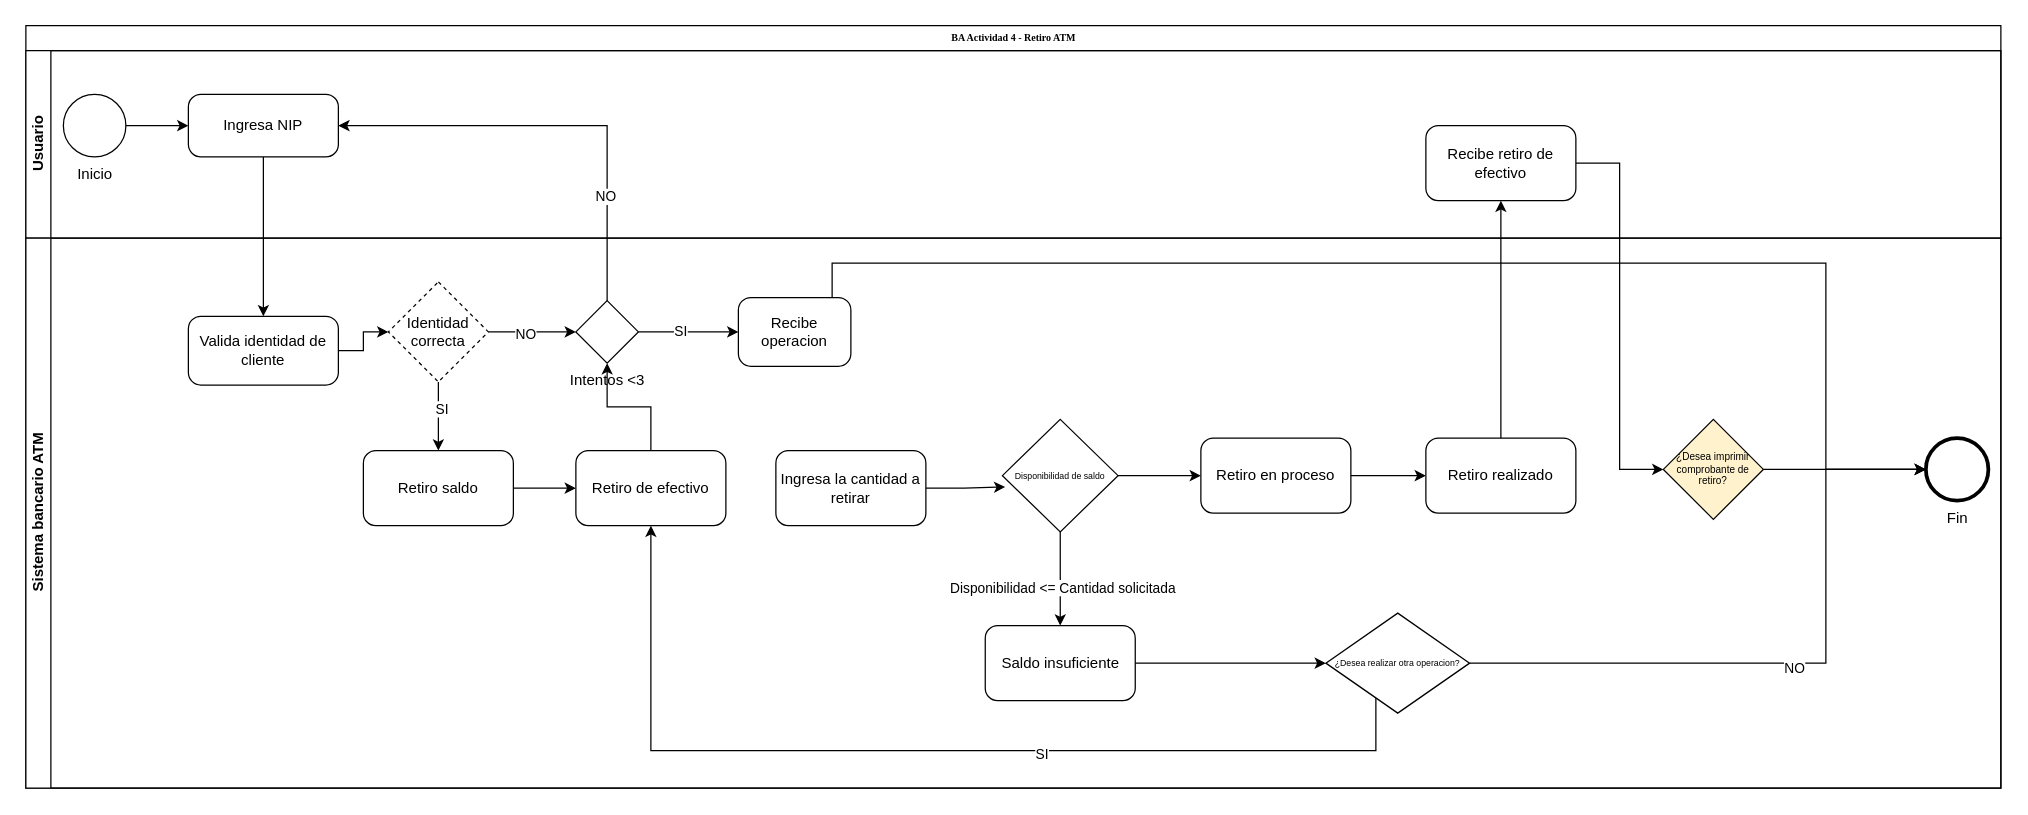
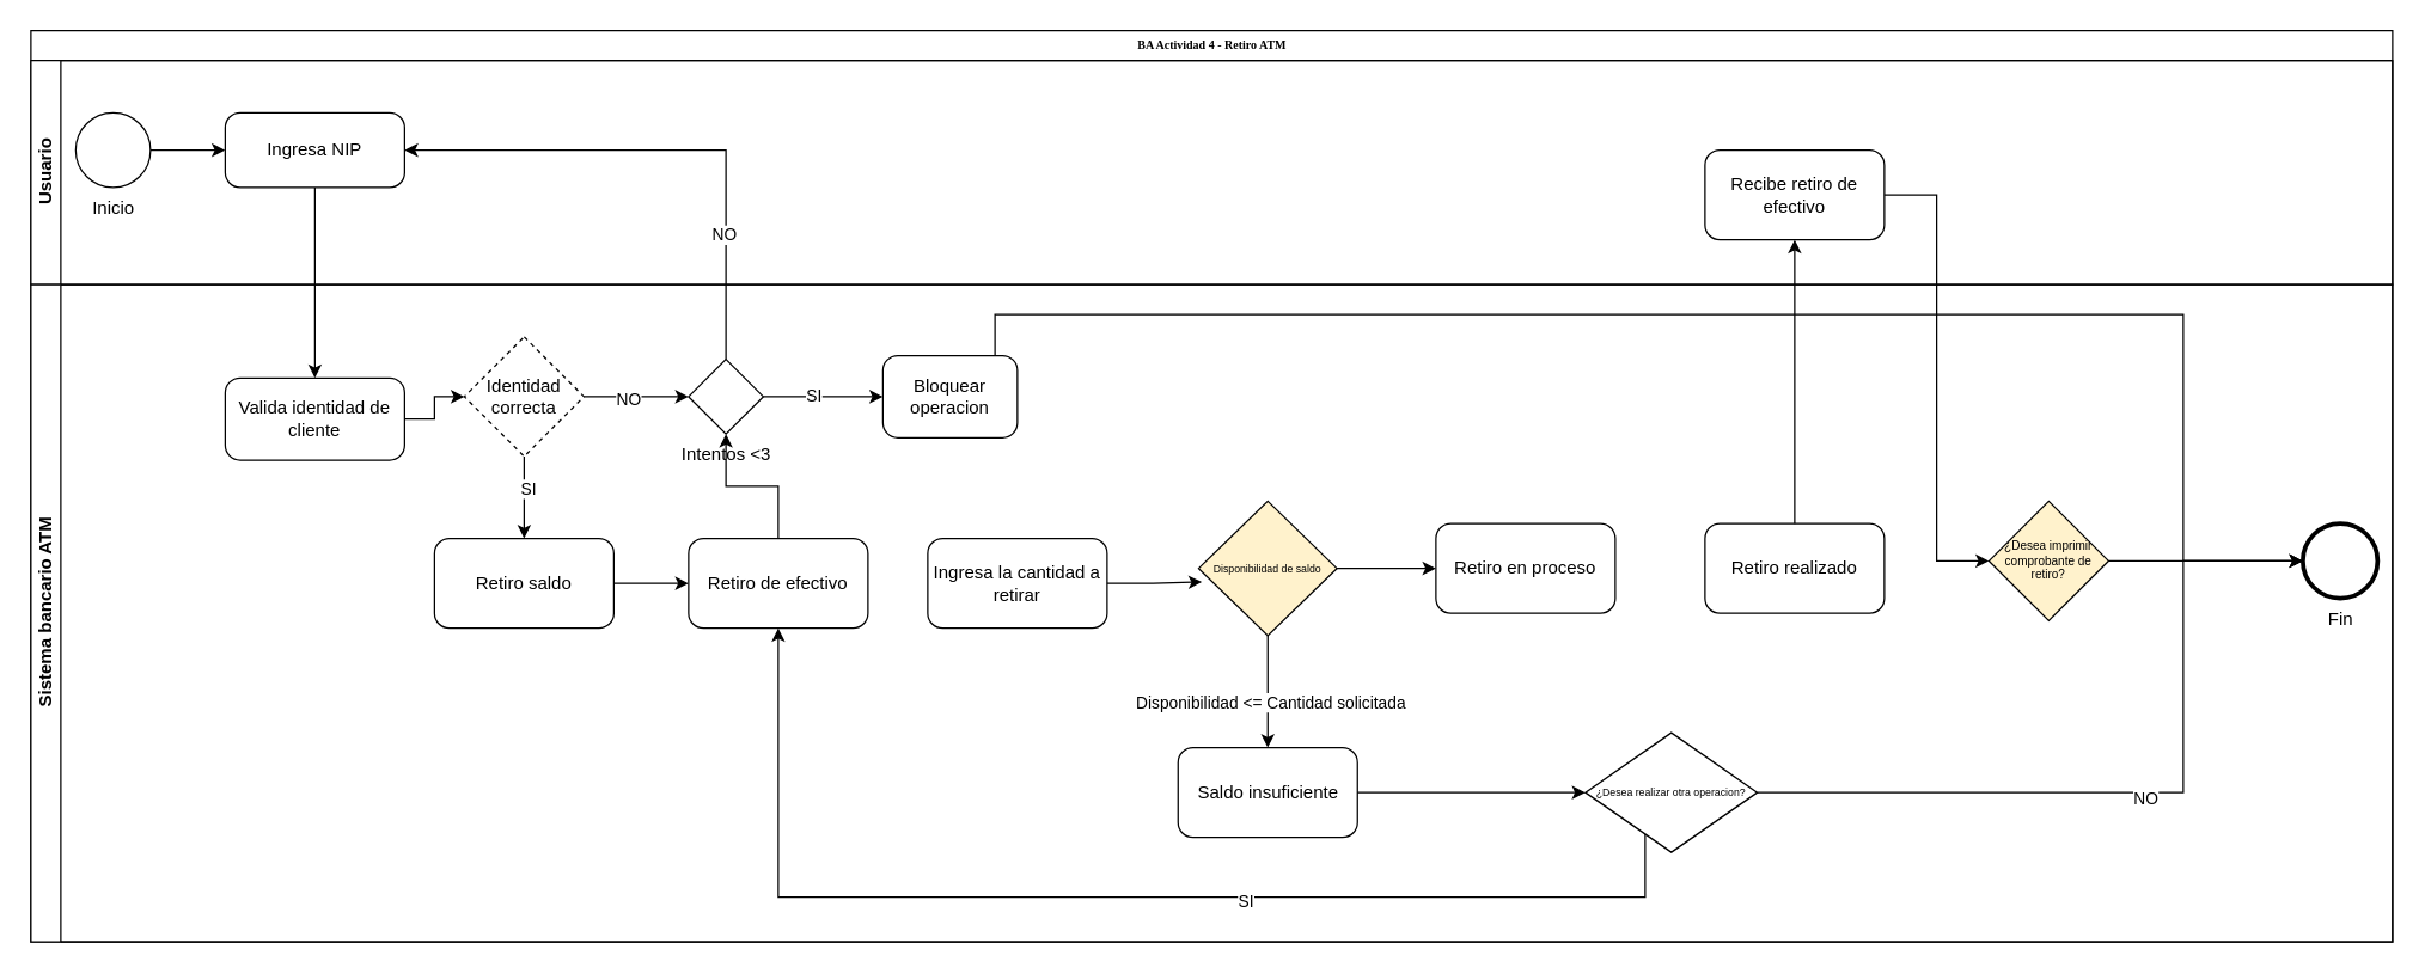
  <mxCell id="0" />
  <mxCell id="1" parent="0" />
  <mxCell id="2" value="BA Actividad 4 - Retiro ATM" style="swimlane;html=1;childLayout=stackLayout;horizontal=1;startSize=20;horizontalStack=0;rounded=0;shadow=0;labelBackgroundColor=none;strokeWidth=1;fontFamily=Verdana;fontSize=8;align=center;" parent="1" vertex="1"><mxGeometry x="20" y="20" width="1580" height="610" as="geometry" /></mxCell>
  <mxCell id="3" value="Usuario" style="swimlane;html=1;startSize=20;horizontal=0;" parent="2" vertex="1"><mxGeometry y="20" width="1580" height="150" as="geometry" /></mxCell>
  <mxCell id="4" value="Inicio" style="points=[[0.145,0.145,0],[0.5,0,0],[0.855,0.145,0],[1,0.5,0],[0.855,0.855,0],[0.5,1,0],[0.145,0.855,0],[0,0.5,0]];shape=mxgraph.bpmn.event;html=1;verticalLabelPosition=bottom;labelBackgroundColor=#ffffff;verticalAlign=top;align=center;perimeter=ellipsePerimeter;outlineConnect=0;aspect=fixed;outline=standard;symbol=general;" parent="3" vertex="1"><mxGeometry x="30" y="35" width="50" height="50" as="geometry" /></mxCell>
  <mxCell id="5" value="Ingresa NIP" style="points=[[0.25,0,0],[0.5,0,0],[0.75,0,0],[1,0.25,0],[1,0.5,0],[1,0.75,0],[0.75,1,0],[0.5,1,0],[0.25,1,0],[0,0.75,0],[0,0.5,0],[0,0.25,0]];shape=mxgraph.bpmn.task;whiteSpace=wrap;rectStyle=rounded;size=10;html=1;container=1;expand=0;collapsible=0;taskMarker=abstract;" parent="3" vertex="1"><mxGeometry x="130" y="35" width="120" height="50" as="geometry" /></mxCell>
  <mxCell id="6" style="edgeStyle=orthogonalEdgeStyle;rounded=0;orthogonalLoop=1;jettySize=auto;html=1;entryX=0;entryY=0.5;entryDx=0;entryDy=0;entryPerimeter=0;" parent="3" source="4" target="5" edge="1"><mxGeometry relative="1" as="geometry" /></mxCell>
  <mxCell id="7" value="Recibe retiro de efectivo" style="points=[[0.25,0,0],[0.5,0,0],[0.75,0,0],[1,0.25,0],[1,0.5,0],[1,0.75,0],[0.75,1,0],[0.5,1,0],[0.25,1,0],[0,0.75,0],[0,0.5,0],[0,0.25,0]];shape=mxgraph.bpmn.task;whiteSpace=wrap;rectStyle=rounded;size=10;html=1;container=1;expand=0;collapsible=0;taskMarker=abstract;" parent="3" vertex="1"><mxGeometry x="1120" y="60" width="120" height="60" as="geometry" /></mxCell>
  <mxCell id="8" value="Sistema bancario ATM" style="swimlane;html=1;startSize=20;horizontal=0;" parent="2" vertex="1"><mxGeometry y="170" width="1580" height="440" as="geometry" /></mxCell>
  <mxCell id="9" value="" style="edgeStyle=orthogonalEdgeStyle;rounded=0;orthogonalLoop=1;jettySize=auto;html=1;" parent="8" source="10" target="19" edge="1"><mxGeometry relative="1" as="geometry" /></mxCell>
  <mxCell id="10" value="Valida identidad de cliente" style="points=[[0.25,0,0],[0.5,0,0],[0.75,0,0],[1,0.25,0],[1,0.5,0],[1,0.75,0],[0.75,1,0],[0.5,1,0],[0.25,1,0],[0,0.75,0],[0,0.5,0],[0,0.25,0]];shape=mxgraph.bpmn.task;whiteSpace=wrap;rectStyle=rounded;size=10;html=1;container=1;expand=0;collapsible=0;taskMarker=abstract;" parent="8" vertex="1"><mxGeometry x="130" y="62.5" width="120" height="55" as="geometry" /></mxCell>
  <mxCell id="11" value="" style="edgeStyle=orthogonalEdgeStyle;rounded=0;orthogonalLoop=1;jettySize=auto;html=1;entryX=0;entryY=0.5;entryDx=0;entryDy=0;entryPerimeter=0;" parent="8" source="13" target="14" edge="1"><mxGeometry relative="1" as="geometry"><mxPoint x="555" y="65" as="targetPoint" /></mxGeometry></mxCell>
  <mxCell id="12" value="SI" style="edgeLabel;html=1;align=center;verticalAlign=middle;resizable=0;points=[];" parent="11" vertex="1" connectable="0"><mxGeometry x="-0.173" y="1" relative="1" as="geometry"><mxPoint as="offset" /></mxGeometry></mxCell>
  <mxCell id="13" value="Intentos &amp;lt;3" style="points=[[0.25,0.25,0],[0.5,0,0],[0.75,0.25,0],[1,0.5,0],[0.75,0.75,0],[0.5,1,0],[0.25,0.75,0],[0,0.5,0]];shape=mxgraph.bpmn.gateway2;html=1;verticalLabelPosition=bottom;labelBackgroundColor=#ffffff;verticalAlign=top;align=center;perimeter=rhombusPerimeter;outlineConnect=0;outline=none;symbol=none;" parent="8" vertex="1"><mxGeometry x="440" y="50" width="50" height="50" as="geometry" /></mxCell>
- <mxCell id="14" value="Recibe operacion" style="points=[[0.25,0,0],[0.5,0,0],[0.75,0,0],[1,0.25,0],[1,0.5,0],[1,0.75,0],[0.75,1,0],[0.5,1,0],[0.25,1,0],[0,0.75,0],[0,0.5,0],[0,0.25,0]];shape=mxgraph.bpmn.task;whiteSpace=wrap;rectStyle=rounded;size=10;html=1;container=1;expand=0;collapsible=0;taskMarker=abstract;" parent="8" vertex="1"><mxGeometry x="570" y="47.5" width="90" height="55" as="geometry" /></mxCell>
+ <mxCell id="14" value="Bloquear operacion" style="points=[[0.25,0,0],[0.5,0,0],[0.75,0,0],[1,0.25,0],[1,0.5,0],[1,0.75,0],[0.75,1,0],[0.5,1,0],[0.25,1,0],[0,0.75,0],[0,0.5,0],[0,0.25,0]];shape=mxgraph.bpmn.task;whiteSpace=wrap;rectStyle=rounded;size=10;html=1;container=1;expand=0;collapsible=0;taskMarker=abstract;" parent="8" vertex="1"><mxGeometry x="570" y="47.5" width="90" height="55" as="geometry" /></mxCell>
  <mxCell id="15" style="edgeStyle=orthogonalEdgeStyle;rounded=0;orthogonalLoop=1;jettySize=auto;html=1;" parent="8" source="19" target="13" edge="1"><mxGeometry relative="1" as="geometry" /></mxCell>
  <mxCell id="16" value="NO" style="edgeLabel;html=1;align=center;verticalAlign=middle;resizable=0;points=[];" parent="15" vertex="1" connectable="0"><mxGeometry x="-0.16" y="-1" relative="1" as="geometry"><mxPoint as="offset" /></mxGeometry></mxCell>
  <mxCell id="17" value="" style="edgeStyle=orthogonalEdgeStyle;rounded=0;orthogonalLoop=1;jettySize=auto;html=1;entryX=0.5;entryY=0;entryDx=0;entryDy=0;entryPerimeter=0;" parent="8" source="19" target="21" edge="1"><mxGeometry relative="1" as="geometry"><mxPoint x="330" y="205" as="targetPoint" /><Array as="points" /></mxGeometry></mxCell>
  <mxCell id="18" value="SI" style="edgeLabel;html=1;align=center;verticalAlign=middle;resizable=0;points=[];" parent="17" vertex="1" connectable="0"><mxGeometry x="-0.244" y="2" relative="1" as="geometry"><mxPoint as="offset" /></mxGeometry></mxCell>
  <mxCell id="19" value="Identidad correcta" style="rhombus;whiteSpace=wrap;html=1;dashed=1;" parent="8" vertex="1"><mxGeometry x="290" y="35" width="80" height="80" as="geometry" /></mxCell>
  <mxCell id="20" value="" style="edgeStyle=orthogonalEdgeStyle;rounded=0;orthogonalLoop=1;jettySize=auto;html=1;" parent="8" source="21" target="23" edge="1"><mxGeometry relative="1" as="geometry" /></mxCell>
  <mxCell id="21" value="Retiro saldo" style="points=[[0.25,0,0],[0.5,0,0],[0.75,0,0],[1,0.25,0],[1,0.5,0],[1,0.75,0],[0.75,1,0],[0.5,1,0],[0.25,1,0],[0,0.75,0],[0,0.5,0],[0,0.25,0]];shape=mxgraph.bpmn.task;whiteSpace=wrap;rectStyle=rounded;size=10;html=1;container=1;expand=0;collapsible=0;taskMarker=abstract;" parent="8" vertex="1"><mxGeometry x="270" y="170" width="120" height="60" as="geometry" /></mxCell>
  <mxCell id="22" value="" style="edgeStyle=orthogonalEdgeStyle;rounded=0;orthogonalLoop=1;jettySize=auto;html=1;" parent="8" source="23" target="13" edge="1"><mxGeometry relative="1" as="geometry" /></mxCell>
  <mxCell id="23" value="Retiro de efectivo" style="points=[[0.25,0,0],[0.5,0,0],[0.75,0,0],[1,0.25,0],[1,0.5,0],[1,0.75,0],[0.75,1,0],[0.5,1,0],[0.25,1,0],[0,0.75,0],[0,0.5,0],[0,0.25,0]];shape=mxgraph.bpmn.task;whiteSpace=wrap;rectStyle=rounded;size=10;html=1;container=1;expand=0;collapsible=0;taskMarker=abstract;" parent="8" vertex="1"><mxGeometry x="440" y="170" width="120" height="60" as="geometry" /></mxCell>
  <mxCell id="24" value="Saldo insuficiente" style="points=[[0.25,0,0],[0.5,0,0],[0.75,0,0],[1,0.25,0],[1,0.5,0],[1,0.75,0],[0.75,1,0],[0.5,1,0],[0.25,1,0],[0,0.75,0],[0,0.5,0],[0,0.25,0]];shape=mxgraph.bpmn.task;whiteSpace=wrap;rectStyle=rounded;size=10;html=1;container=1;expand=0;collapsible=0;taskMarker=abstract;" parent="8" vertex="1"><mxGeometry x="767.5" y="310" width="120" height="60" as="geometry" /></mxCell>
  <mxCell id="25" style="edgeStyle=orthogonalEdgeStyle;rounded=0;orthogonalLoop=1;jettySize=auto;html=1;entryX=0.5;entryY=0;entryDx=0;entryDy=0;entryPerimeter=0;exitX=0.5;exitY=1;exitDx=0;exitDy=0;" parent="8" source="33" target="24" edge="1"><mxGeometry relative="1" as="geometry"><mxPoint x="827.5" y="240" as="sourcePoint" /></mxGeometry></mxCell>
  <mxCell id="26" value="&amp;nbsp;Disponibilidad &amp;lt;= Cantidad solicitada" style="edgeLabel;html=1;align=center;verticalAlign=middle;resizable=0;points=[];" parent="25" vertex="1" connectable="0"><mxGeometry x="0.168" relative="1" as="geometry"><mxPoint as="offset" /></mxGeometry></mxCell>
  <mxCell id="27" value="Ingresa la cantidad a retirar" style="points=[[0.25,0,0],[0.5,0,0],[0.75,0,0],[1,0.25,0],[1,0.5,0],[1,0.75,0],[0.75,1,0],[0.5,1,0],[0.25,1,0],[0,0.75,0],[0,0.5,0],[0,0.25,0]];shape=mxgraph.bpmn.task;whiteSpace=wrap;rectStyle=rounded;size=10;html=1;container=1;expand=0;collapsible=0;taskMarker=abstract;" parent="8" vertex="1"><mxGeometry x="600" y="170" width="120" height="60" as="geometry" /></mxCell>
  <mxCell id="28" style="edgeStyle=orthogonalEdgeStyle;rounded=0;orthogonalLoop=1;jettySize=auto;html=1;entryX=0.024;entryY=0.601;entryDx=0;entryDy=0;entryPerimeter=0;" parent="8" source="27" target="33" edge="1"><mxGeometry relative="1" as="geometry" /></mxCell>
  <mxCell id="29" value="&lt;font style=&quot;font-size: 7px;&quot;&gt;¿Desea realizar otra operacion?&lt;/font&gt;" style="rhombus;whiteSpace=wrap;html=1;fontSize=8;" parent="8" vertex="1"><mxGeometry x="1040" y="300" width="115" height="80" as="geometry" /></mxCell>
  <mxCell id="30" value="" style="edgeStyle=orthogonalEdgeStyle;rounded=0;orthogonalLoop=1;jettySize=auto;html=1;" parent="8" source="24" target="29" edge="1"><mxGeometry relative="1" as="geometry" /></mxCell>
  <mxCell id="31" style="edgeStyle=orthogonalEdgeStyle;rounded=0;orthogonalLoop=1;jettySize=auto;html=1;entryX=0.5;entryY=1;entryDx=0;entryDy=0;entryPerimeter=0;" parent="8" source="29" target="23" edge="1"><mxGeometry relative="1" as="geometry"><Array as="points"><mxPoint x="1080" y="410" /><mxPoint x="500" y="410" /></Array></mxGeometry></mxCell>
  <mxCell id="32" value="SI" style="edgeLabel;html=1;align=center;verticalAlign=middle;resizable=0;points=[];" parent="31" vertex="1" connectable="0"><mxGeometry x="-0.226" y="2" relative="1" as="geometry"><mxPoint as="offset" /></mxGeometry></mxCell>
- <mxCell id="33" value="&lt;font style=&quot;font-size: 7px;&quot;&gt;Disponibilidad de saldo&lt;/font&gt;" style="rhombus;whiteSpace=wrap;html=1;fontSize=8;" parent="8" vertex="1"><mxGeometry x="781.25" y="145" width="92.5" height="90" as="geometry" /></mxCell>
+ <mxCell id="33" value="&lt;font style=&quot;font-size: 7px;&quot;&gt;Disponibilidad de saldo&lt;/font&gt;" style="rhombus;whiteSpace=wrap;html=1;fontSize=8;fillColor=#fff2cc;" parent="8" vertex="1"><mxGeometry x="781.25" y="145" width="92.5" height="90" as="geometry" /></mxCell>
  <mxCell id="34" value="Retiro en proceso" style="points=[[0.25,0,0],[0.5,0,0],[0.75,0,0],[1,0.25,0],[1,0.5,0],[1,0.75,0],[0.75,1,0],[0.5,1,0],[0.25,1,0],[0,0.75,0],[0,0.5,0],[0,0.25,0]];shape=mxgraph.bpmn.task;whiteSpace=wrap;rectStyle=rounded;size=10;html=1;container=1;expand=0;collapsible=0;taskMarker=abstract;" parent="8" vertex="1"><mxGeometry x="940" y="160" width="120" height="60" as="geometry" /></mxCell>
  <mxCell id="35" style="edgeStyle=orthogonalEdgeStyle;rounded=0;orthogonalLoop=1;jettySize=auto;html=1;entryX=0;entryY=0.5;entryDx=0;entryDy=0;entryPerimeter=0;exitX=1;exitY=0.5;exitDx=0;exitDy=0;" parent="8" source="33" target="34" edge="1"><mxGeometry relative="1" as="geometry" /></mxCell>
  <mxCell id="36" value="Retiro realizado" style="points=[[0.25,0,0],[0.5,0,0],[0.75,0,0],[1,0.25,0],[1,0.5,0],[1,0.75,0],[0.75,1,0],[0.5,1,0],[0.25,1,0],[0,0.75,0],[0,0.5,0],[0,0.25,0]];shape=mxgraph.bpmn.task;whiteSpace=wrap;rectStyle=rounded;size=10;html=1;container=1;expand=0;collapsible=0;taskMarker=abstract;" parent="8" vertex="1"><mxGeometry x="1120" y="160" width="120" height="60" as="geometry" /></mxCell>
- <mxCell id="37" value="" style="edgeStyle=orthogonalEdgeStyle;rounded=0;orthogonalLoop=1;jettySize=auto;html=1;" parent="8" source="34" target="36" edge="1"><mxGeometry relative="1" as="geometry" /></mxCell>
  <mxCell id="38" value="¿Desea imprimir comprobante de retiro?" style="rhombus;whiteSpace=wrap;html=1;fontSize=8;fillColor=#fff2cc;" parent="8" vertex="1"><mxGeometry x="1310" y="145" width="80" height="80" as="geometry" /></mxCell>
  <mxCell id="39" value="Fin" style="points=[[0.145,0.145,0],[0.5,0,0],[0.855,0.145,0],[1,0.5,0],[0.855,0.855,0],[0.5,1,0],[0.145,0.855,0],[0,0.5,0]];shape=mxgraph.bpmn.event;html=1;verticalLabelPosition=bottom;labelBackgroundColor=#ffffff;verticalAlign=top;align=center;perimeter=ellipsePerimeter;outlineConnect=0;aspect=fixed;outline=end;symbol=terminate2;" parent="8" vertex="1"><mxGeometry x="1520" y="160" width="50" height="50" as="geometry" /></mxCell>
  <mxCell id="40" style="edgeStyle=orthogonalEdgeStyle;rounded=0;orthogonalLoop=1;jettySize=auto;html=1;entryX=0;entryY=0.5;entryDx=0;entryDy=0;entryPerimeter=0;" parent="8" source="38" target="39" edge="1"><mxGeometry relative="1" as="geometry"><mxPoint x="1500" y="125" as="targetPoint" /></mxGeometry></mxCell>
  <mxCell id="41" style="edgeStyle=orthogonalEdgeStyle;rounded=0;orthogonalLoop=1;jettySize=auto;html=1;entryX=0;entryY=0.5;entryDx=0;entryDy=0;entryPerimeter=0;" parent="8" source="14" target="39" edge="1"><mxGeometry relative="1" as="geometry"><Array as="points"><mxPoint x="645" y="20" /><mxPoint x="1440" y="20" /><mxPoint x="1440" y="185" /></Array></mxGeometry></mxCell>
  <mxCell id="42" style="edgeStyle=orthogonalEdgeStyle;rounded=0;orthogonalLoop=1;jettySize=auto;html=1;entryX=0;entryY=0.5;entryDx=0;entryDy=0;entryPerimeter=0;" parent="8" source="29" target="39" edge="1"><mxGeometry relative="1" as="geometry"><mxPoint x="1230" y="340" as="targetPoint" /><Array as="points"><mxPoint x="1440" y="340" /><mxPoint x="1440" y="185" /></Array></mxGeometry></mxCell>
  <mxCell id="43" value="NO" style="edgeLabel;html=1;align=center;verticalAlign=middle;resizable=0;points=[];" parent="42" vertex="1" connectable="0"><mxGeometry x="-0.003" y="-3" relative="1" as="geometry"><mxPoint as="offset" /></mxGeometry></mxCell>
  <mxCell id="44" style="edgeStyle=orthogonalEdgeStyle;rounded=0;orthogonalLoop=1;jettySize=auto;html=1;entryX=0.5;entryY=0;entryDx=0;entryDy=0;entryPerimeter=0;" parent="2" source="5" target="10" edge="1"><mxGeometry relative="1" as="geometry" /></mxCell>
  <mxCell id="45" style="edgeStyle=orthogonalEdgeStyle;rounded=0;orthogonalLoop=1;jettySize=auto;html=1;entryX=1;entryY=0.5;entryDx=0;entryDy=0;entryPerimeter=0;" parent="2" source="13" target="5" edge="1"><mxGeometry relative="1" as="geometry"><Array as="points"><mxPoint x="465" y="80" /></Array></mxGeometry></mxCell>
  <mxCell id="46" value="NO" style="edgeLabel;html=1;align=center;verticalAlign=middle;resizable=0;points=[];" parent="45" vertex="1" connectable="0"><mxGeometry x="-0.529" y="2" relative="1" as="geometry"><mxPoint as="offset" /></mxGeometry></mxCell>
  <mxCell id="47" value="" style="edgeStyle=orthogonalEdgeStyle;rounded=0;orthogonalLoop=1;jettySize=auto;html=1;" parent="2" source="36" target="7" edge="1"><mxGeometry relative="1" as="geometry" /></mxCell>
  <mxCell id="48" style="edgeStyle=orthogonalEdgeStyle;rounded=0;orthogonalLoop=1;jettySize=auto;html=1;entryX=0;entryY=0.5;entryDx=0;entryDy=0;" parent="2" source="7" target="38" edge="1"><mxGeometry relative="1" as="geometry" /></mxCell>
